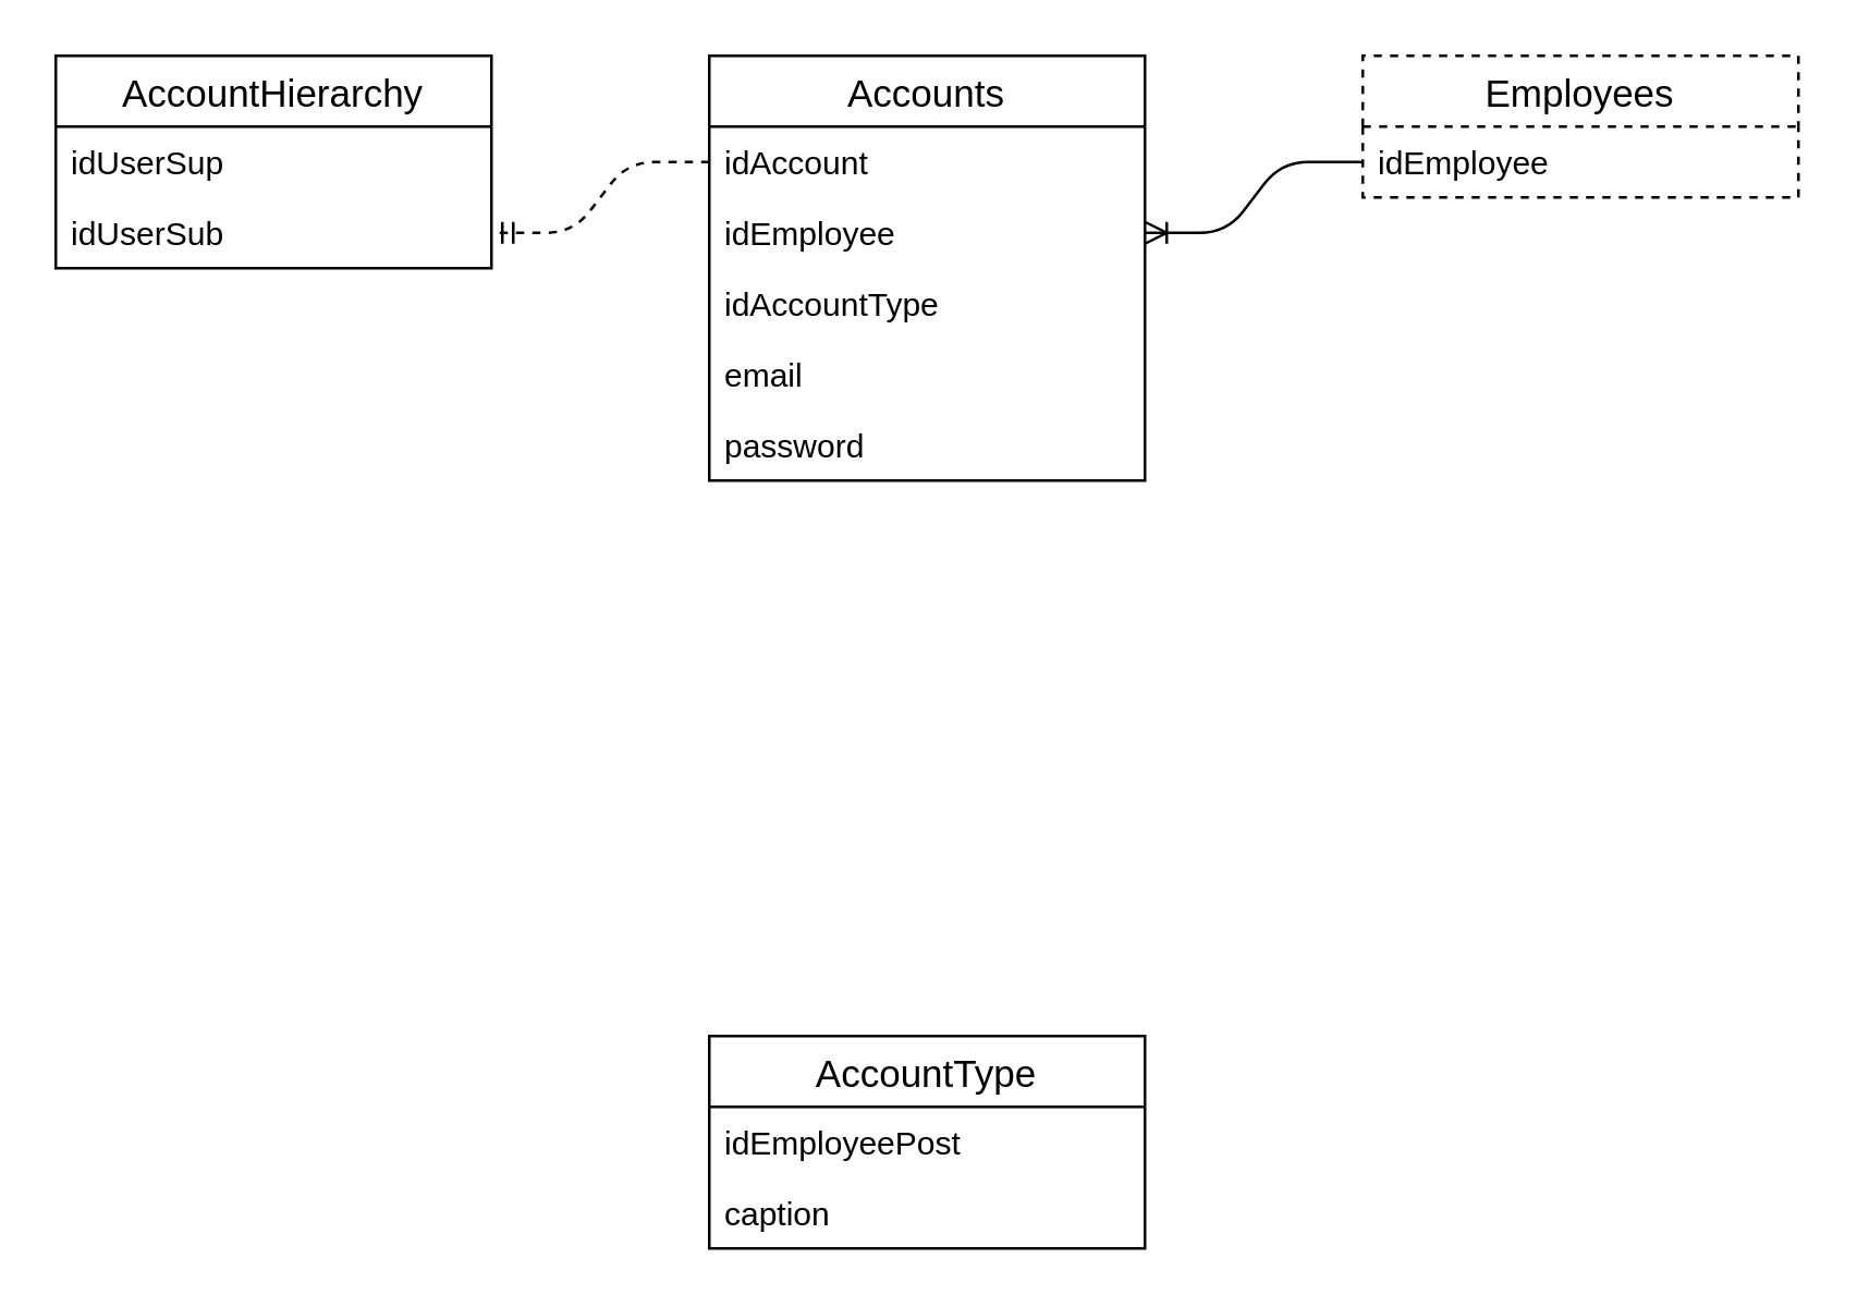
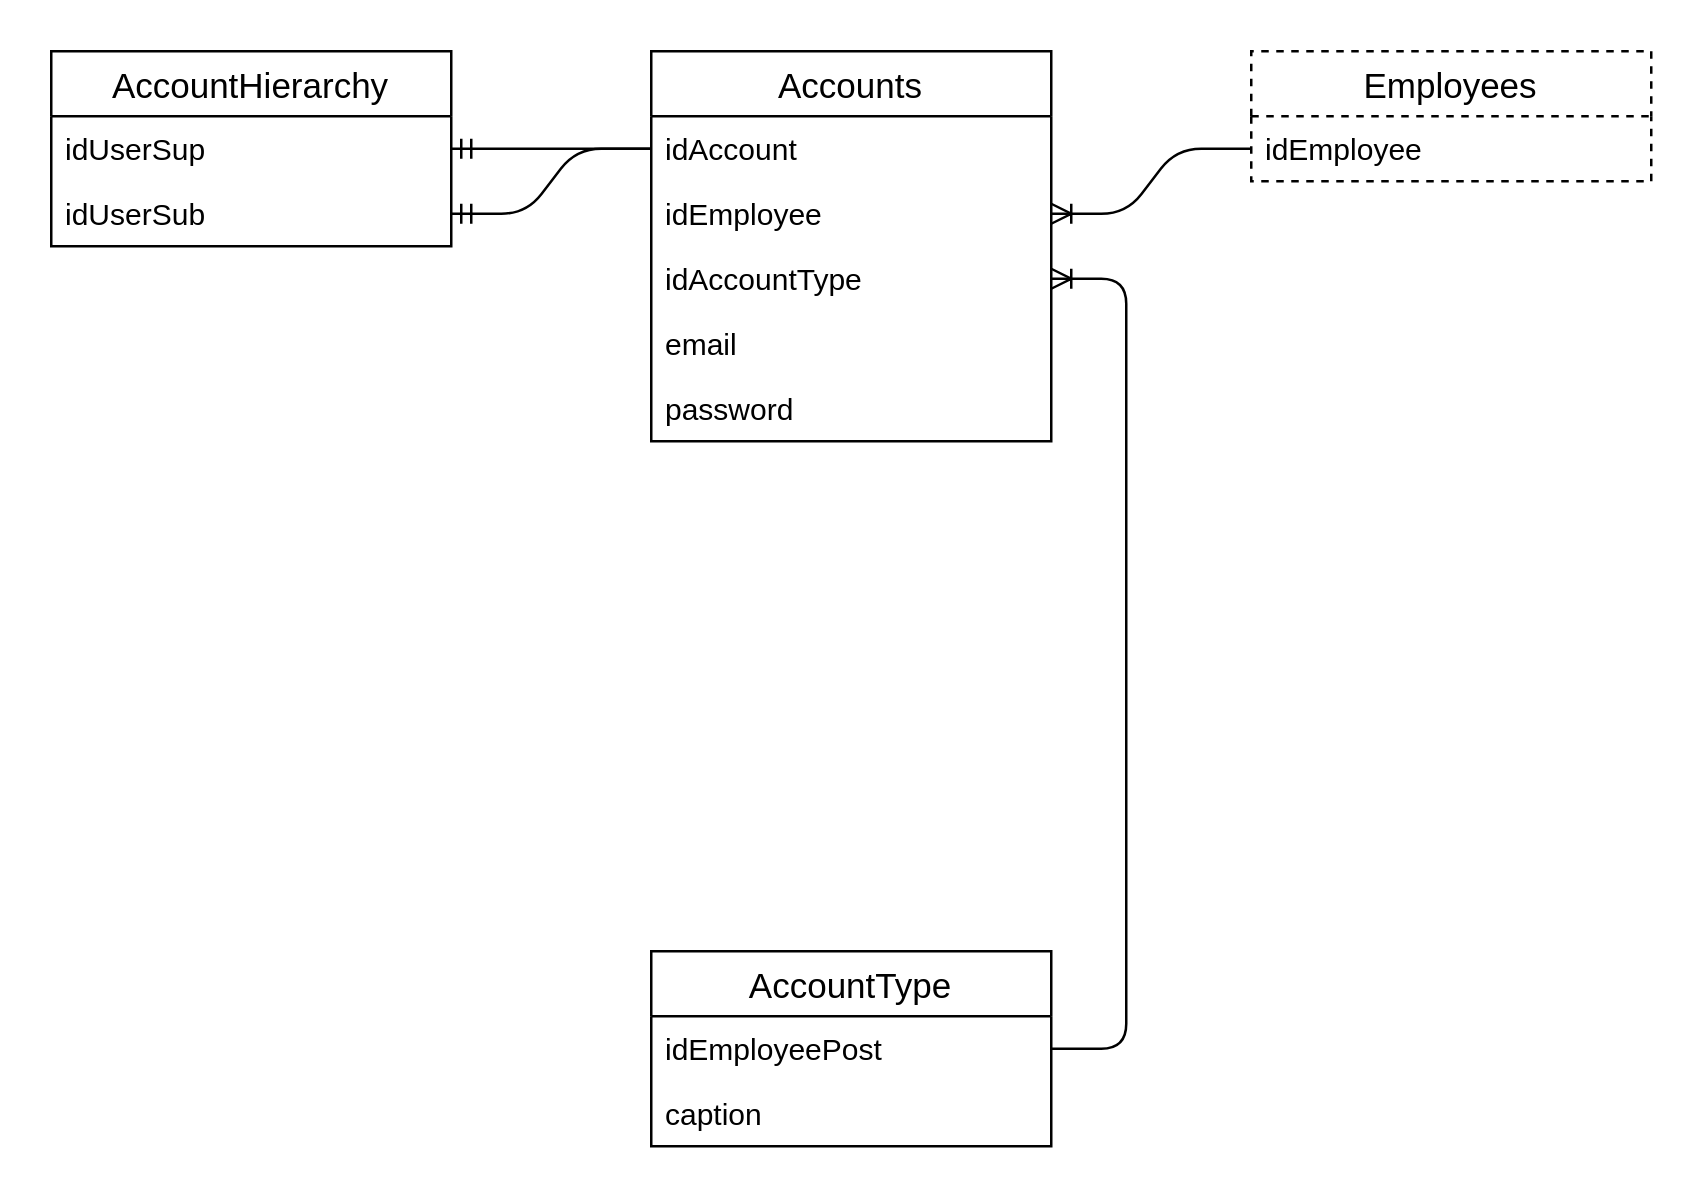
  <mxCell id="0" />
  <mxCell id="1" parent="0" />
+ <mxCell id="2" value="" style="edgeStyle=entityRelationEdgeStyle;fontSize=12;html=1;endArrow=ERoneToMany;" parent="1" source="16" target="12" edge="1"><mxGeometry width="100" height="100" relative="1" as="geometry"><mxPoint x="690" y="410" as="sourcePoint" /><mxPoint x="820" y="220" as="targetPoint" /></mxGeometry></mxCell>
  <mxCell id="3" value="" style="edgeStyle=entityRelationEdgeStyle;fontSize=12;html=1;endArrow=ERoneToMany;" parent="1" source="5" target="11" edge="1"><mxGeometry width="100" height="100" relative="1" as="geometry"><mxPoint x="260" y="300" as="sourcePoint" /><mxPoint x="360" y="200" as="targetPoint" /></mxGeometry></mxCell>
  <mxCell id="4" value="Employees" style="swimlane;fontStyle=0;childLayout=stackLayout;horizontal=1;startSize=26;horizontalStack=0;resizeParent=1;resizeParentMax=0;resizeLast=0;collapsible=1;marginBottom=0;align=center;fontSize=14;dashed=1;" parent="1" vertex="1"><mxGeometry x="500" y="20" width="160" height="52" as="geometry" /></mxCell>
  <mxCell id="5" value="idEmployee" style="text;strokeColor=none;fillColor=none;spacingLeft=4;spacingRight=4;overflow=hidden;rotatable=0;points=[[0,0.5],[1,0.5]];portConstraint=eastwest;fontSize=12;" parent="4" vertex="1"><mxGeometry y="26" width="160" height="26" as="geometry" /></mxCell>
  <mxCell id="6" value="AccountHierarchy" style="swimlane;fontStyle=0;childLayout=stackLayout;horizontal=1;startSize=26;horizontalStack=0;resizeParent=1;resizeParentMax=0;resizeLast=0;collapsible=1;marginBottom=0;align=center;fontSize=14;" parent="1" vertex="1"><mxGeometry x="20" y="20" width="160" height="78" as="geometry" /></mxCell>
  <mxCell id="7" value="idUserSup" style="text;strokeColor=none;fillColor=none;spacingLeft=4;spacingRight=4;overflow=hidden;rotatable=0;points=[[0,0.5],[1,0.5]];portConstraint=eastwest;fontSize=12;" parent="6" vertex="1"><mxGeometry y="26" width="160" height="26" as="geometry" /></mxCell>
  <mxCell id="8" value="idUserSub" style="text;strokeColor=none;fillColor=none;spacingLeft=4;spacingRight=4;overflow=hidden;rotatable=0;points=[[0,0.5],[1,0.5]];portConstraint=eastwest;fontSize=12;" parent="6" vertex="1"><mxGeometry y="52" width="160" height="26" as="geometry" /></mxCell>
  <mxCell id="9" value="Accounts" style="swimlane;fontStyle=0;childLayout=stackLayout;horizontal=1;startSize=26;horizontalStack=0;resizeParent=1;resizeParentMax=0;resizeLast=0;collapsible=1;marginBottom=0;align=center;fontSize=14;" parent="1" vertex="1"><mxGeometry x="260" y="20" width="160" height="156" as="geometry" /></mxCell>
  <mxCell id="10" value="idAccount" style="text;strokeColor=none;fillColor=none;spacingLeft=4;spacingRight=4;overflow=hidden;rotatable=0;points=[[0,0.5],[1,0.5]];portConstraint=eastwest;fontSize=12;" parent="9" vertex="1"><mxGeometry y="26" width="160" height="26" as="geometry" /></mxCell>
  <mxCell id="11" value="idEmployee" style="text;strokeColor=none;fillColor=none;spacingLeft=4;spacingRight=4;overflow=hidden;rotatable=0;points=[[0,0.5],[1,0.5]];portConstraint=eastwest;fontSize=12;" parent="9" vertex="1"><mxGeometry y="52" width="160" height="26" as="geometry" /></mxCell>
  <mxCell id="12" value="idAccountType" style="text;strokeColor=none;fillColor=none;spacingLeft=4;spacingRight=4;overflow=hidden;rotatable=0;points=[[0,0.5],[1,0.5]];portConstraint=eastwest;fontSize=12;" parent="9" vertex="1"><mxGeometry y="78" width="160" height="26" as="geometry" /></mxCell>
  <mxCell id="13" value="email" style="text;strokeColor=none;fillColor=none;spacingLeft=4;spacingRight=4;overflow=hidden;rotatable=0;points=[[0,0.5],[1,0.5]];portConstraint=eastwest;fontSize=12;" parent="9" vertex="1"><mxGeometry y="104" width="160" height="26" as="geometry" /></mxCell>
  <mxCell id="14" value="password" style="text;strokeColor=none;fillColor=none;spacingLeft=4;spacingRight=4;overflow=hidden;rotatable=0;points=[[0,0.5],[1,0.5]];portConstraint=eastwest;fontSize=12;" parent="9" vertex="1"><mxGeometry y="130" width="160" height="26" as="geometry" /></mxCell>
  <mxCell id="15" value="AccountType" style="swimlane;fontStyle=0;childLayout=stackLayout;horizontal=1;startSize=26;horizontalStack=0;resizeParent=1;resizeParentMax=0;resizeLast=0;collapsible=1;marginBottom=0;align=center;fontSize=14;" parent="1" vertex="1"><mxGeometry x="260" y="380" width="160" height="78" as="geometry" /></mxCell>
  <mxCell id="16" value="idEmployeePost" style="text;strokeColor=none;fillColor=none;spacingLeft=4;spacingRight=4;overflow=hidden;rotatable=0;points=[[0,0.5],[1,0.5]];portConstraint=eastwest;fontSize=12;" parent="15" vertex="1"><mxGeometry y="26" width="160" height="26" as="geometry" /></mxCell>
  <mxCell id="17" value="caption" style="text;strokeColor=none;fillColor=none;spacingLeft=4;spacingRight=4;overflow=hidden;rotatable=0;points=[[0,0.5],[1,0.5]];portConstraint=eastwest;fontSize=12;" parent="15" vertex="1"><mxGeometry y="52" width="160" height="26" as="geometry" /></mxCell>
- <mxCell id="19" value="" style="edgeStyle=entityRelationEdgeStyle;fontSize=12;html=1;endArrow=ERmandOne;dashed=1;" parent="1" source="10" target="8" edge="1"><mxGeometry width="100" height="100" relative="1" as="geometry"><mxPoint x="70" y="290" as="sourcePoint" /><mxPoint x="170" y="190" as="targetPoint" /></mxGeometry></mxCell>
+ <mxCell id="18" value="" style="edgeStyle=entityRelationEdgeStyle;fontSize=12;html=1;endArrow=ERmandOne;" parent="1" source="10" target="7" edge="1"><mxGeometry width="100" height="100" relative="1" as="geometry"><mxPoint x="110" y="290" as="sourcePoint" /><mxPoint x="210" y="190" as="targetPoint" /></mxGeometry></mxCell>
+ <mxCell id="19" value="" style="edgeStyle=entityRelationEdgeStyle;fontSize=12;html=1;endArrow=ERmandOne;" parent="1" source="10" target="8" edge="1"><mxGeometry width="100" height="100" relative="1" as="geometry"><mxPoint x="70" y="290" as="sourcePoint" /><mxPoint x="170" y="190" as="targetPoint" /></mxGeometry></mxCell>
